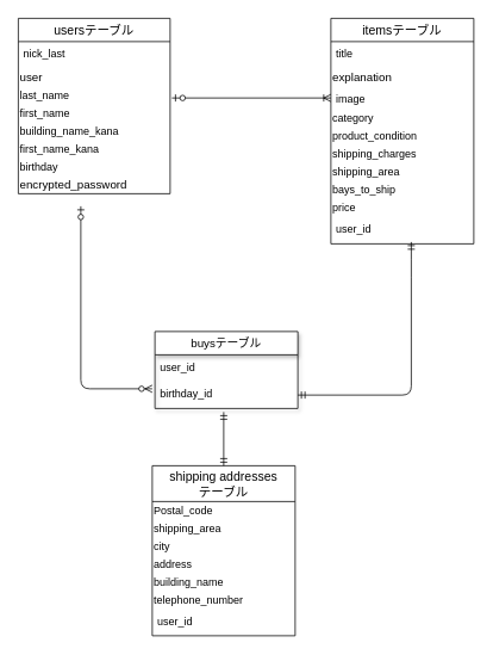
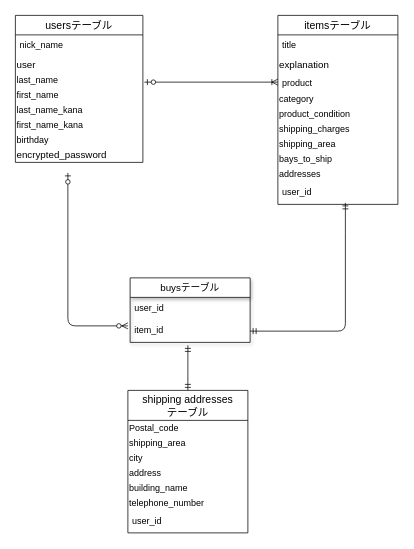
  <mxCell id="0" />
  <mxCell id="1" parent="0" />
  <mxCell id="2" value="usersテーブル" style="swimlane;fontStyle=0;childLayout=stackLayout;horizontal=1;startSize=26;horizontalStack=0;resizeParent=1;resizeParentMax=0;resizeLast=0;collapsible=1;marginBottom=0;align=center;fontSize=14;" parent="1" vertex="1"><mxGeometry x="20" y="20" width="170" height="196" as="geometry" /></mxCell>
- <mxCell id="3" value="nick_last" style="text;strokeColor=none;fillColor=none;spacingLeft=4;spacingRight=4;overflow=hidden;rotatable=0;points=[[0,0.5],[1,0.5]];portConstraint=eastwest;fontSize=12;shadow=0;" parent="2" vertex="1"><mxGeometry y="26" width="170" height="30" as="geometry" /></mxCell>
+ <mxCell id="3" value="nick_name" style="text;strokeColor=none;fillColor=none;spacingLeft=4;spacingRight=4;overflow=hidden;rotatable=0;points=[[0,0.5],[1,0.5]];portConstraint=eastwest;fontSize=12;shadow=0;" parent="2" vertex="1"><mxGeometry y="26" width="170" height="30" as="geometry" /></mxCell>
  <mxCell id="4" value="user" style="text;html=1;resizable=0;autosize=1;align=left;verticalAlign=middle;points=[];fillColor=none;strokeColor=none;rounded=0;shadow=0;fontSize=13;" parent="2" vertex="1"><mxGeometry y="56" width="170" height="20" as="geometry" /></mxCell>
  <mxCell id="5" value="last_name" style="text;html=1;resizable=0;autosize=1;align=left;verticalAlign=middle;points=[];fillColor=none;strokeColor=none;rounded=0;" vertex="1" parent="2"><mxGeometry y="76" width="170" height="20" as="geometry" /></mxCell>
  <mxCell id="6" value="first_name" style="text;html=1;resizable=0;autosize=1;align=left;verticalAlign=middle;points=[];fillColor=none;strokeColor=none;rounded=0;" vertex="1" parent="2"><mxGeometry y="96" width="170" height="20" as="geometry" /></mxCell>
- <mxCell id="7" value="building_name_kana" style="text;html=1;resizable=0;autosize=1;align=left;verticalAlign=middle;points=[];fillColor=none;strokeColor=none;rounded=0;" vertex="1" parent="2"><mxGeometry y="116" width="170" height="20" as="geometry" /></mxCell>
+ <mxCell id="7" value="last_name_kana" style="text;html=1;resizable=0;autosize=1;align=left;verticalAlign=middle;points=[];fillColor=none;strokeColor=none;rounded=0;" vertex="1" parent="2"><mxGeometry y="116" width="170" height="20" as="geometry" /></mxCell>
  <mxCell id="8" value="first_name_kana" style="text;html=1;resizable=0;autosize=1;align=left;verticalAlign=middle;points=[];fillColor=none;strokeColor=none;rounded=0;" vertex="1" parent="2"><mxGeometry y="136" width="170" height="20" as="geometry" /></mxCell>
  <mxCell id="9" value="birthday" style="text;html=1;resizable=0;autosize=1;align=left;verticalAlign=middle;points=[];fillColor=none;strokeColor=none;rounded=0;" vertex="1" parent="2"><mxGeometry y="156" width="170" height="20" as="geometry" /></mxCell>
  <mxCell id="10" value="encrypted_password" style="text;html=1;resizable=0;autosize=1;align=left;verticalAlign=middle;points=[];fillColor=none;strokeColor=none;rounded=0;shadow=0;fontSize=13;" parent="2" vertex="1"><mxGeometry y="176" width="170" height="20" as="geometry" /></mxCell>
  <mxCell id="11" value="itemsテーブル" style="swimlane;fontStyle=0;childLayout=stackLayout;horizontal=1;startSize=26;horizontalStack=0;resizeParent=1;resizeParentMax=0;resizeLast=0;collapsible=1;marginBottom=0;align=center;fontSize=14;" parent="1" vertex="1"><mxGeometry x="370" y="20" width="160" height="252" as="geometry" /></mxCell>
  <mxCell id="12" value="title" style="text;strokeColor=none;fillColor=none;spacingLeft=4;spacingRight=4;overflow=hidden;rotatable=0;points=[[0,0.5],[1,0.5]];portConstraint=eastwest;fontSize=12;" parent="11" vertex="1"><mxGeometry y="26" width="160" height="30" as="geometry" /></mxCell>
  <mxCell id="13" value="explanation" style="text;html=1;resizable=0;autosize=1;align=left;verticalAlign=middle;points=[];fillColor=none;strokeColor=none;rounded=0;shadow=0;fontSize=13;" parent="11" vertex="1"><mxGeometry y="56" width="160" height="20" as="geometry" /></mxCell>
- <mxCell id="14" value="image" style="text;strokeColor=none;fillColor=none;spacingLeft=4;spacingRight=4;overflow=hidden;rotatable=0;points=[[0,0.5],[1,0.5]];portConstraint=eastwest;fontSize=12;" parent="11" vertex="1"><mxGeometry y="76" width="160" height="26" as="geometry" /></mxCell>
+ <mxCell id="14" value="product" style="text;strokeColor=none;fillColor=none;spacingLeft=4;spacingRight=4;overflow=hidden;rotatable=0;points=[[0,0.5],[1,0.5]];portConstraint=eastwest;fontSize=12;" parent="11" vertex="1"><mxGeometry y="76" width="160" height="26" as="geometry" /></mxCell>
  <mxCell id="15" value="category" style="text;html=1;resizable=0;autosize=1;align=left;verticalAlign=middle;points=[];fillColor=none;strokeColor=none;rounded=0;" vertex="1" parent="11"><mxGeometry y="102" width="160" height="20" as="geometry" /></mxCell>
  <mxCell id="16" value="product_condition" style="text;html=1;resizable=0;autosize=1;align=left;verticalAlign=middle;points=[];fillColor=none;strokeColor=none;rounded=0;" vertex="1" parent="11"><mxGeometry y="122" width="160" height="20" as="geometry" /></mxCell>
  <mxCell id="17" value="shipping_charges" style="text;html=1;resizable=0;autosize=1;align=left;verticalAlign=middle;points=[];fillColor=none;strokeColor=none;rounded=0;" vertex="1" parent="11"><mxGeometry y="142" width="160" height="20" as="geometry" /></mxCell>
  <mxCell id="18" value="shipping_area" style="text;html=1;resizable=0;autosize=1;align=left;verticalAlign=middle;points=[];fillColor=none;strokeColor=none;rounded=0;" vertex="1" parent="11"><mxGeometry y="162" width="160" height="20" as="geometry" /></mxCell>
  <mxCell id="19" value="bays_to_ship" style="text;html=1;resizable=0;autosize=1;align=left;verticalAlign=middle;points=[];fillColor=none;strokeColor=none;rounded=0;" vertex="1" parent="11"><mxGeometry y="182" width="160" height="20" as="geometry" /></mxCell>
- <mxCell id="20" value="price" style="text;html=1;resizable=0;autosize=1;align=left;verticalAlign=middle;points=[];fillColor=none;strokeColor=none;rounded=0;" vertex="1" parent="11"><mxGeometry y="202" width="160" height="20" as="geometry" /></mxCell>
+ <mxCell id="20" value="addresses" style="text;html=1;resizable=0;autosize=1;align=left;verticalAlign=middle;points=[];fillColor=none;strokeColor=none;rounded=0;" vertex="1" parent="11"><mxGeometry y="202" width="160" height="20" as="geometry" /></mxCell>
  <mxCell id="21" value="user_id" style="text;strokeColor=none;fillColor=none;spacingLeft=4;spacingRight=4;overflow=hidden;rotatable=0;points=[[0,0.5],[1,0.5]];portConstraint=eastwest;fontSize=12;" parent="11" vertex="1"><mxGeometry y="222" width="160" height="30" as="geometry" /></mxCell>
  <mxCell id="22" value="buysテーブル" style="swimlane;fontStyle=0;childLayout=stackLayout;horizontal=1;startSize=26;horizontalStack=0;resizeParent=1;resizeParentMax=0;resizeLast=0;collapsible=1;marginBottom=0;align=center;fontSize=13;shadow=1;" parent="1" vertex="1"><mxGeometry x="173" y="370" width="160" height="86" as="geometry" /></mxCell>
  <mxCell id="23" value="user_id" style="text;strokeColor=none;fillColor=none;spacingLeft=4;spacingRight=4;overflow=hidden;rotatable=0;points=[[0,0.5],[1,0.5]];portConstraint=eastwest;fontSize=12;" parent="22" vertex="1"><mxGeometry y="26" width="160" height="30" as="geometry" /></mxCell>
- <mxCell id="24" value="birthday_id" style="text;strokeColor=none;fillColor=none;spacingLeft=4;spacingRight=4;overflow=hidden;rotatable=0;points=[[0,0.5],[1,0.5]];portConstraint=eastwest;fontSize=12;" parent="22" vertex="1"><mxGeometry y="56" width="160" height="30" as="geometry" /></mxCell>
+ <mxCell id="24" value="item_id" style="text;strokeColor=none;fillColor=none;spacingLeft=4;spacingRight=4;overflow=hidden;rotatable=0;points=[[0,0.5],[1,0.5]];portConstraint=eastwest;fontSize=12;" parent="22" vertex="1"><mxGeometry y="56" width="160" height="30" as="geometry" /></mxCell>
  <mxCell id="25" value="" style="fontSize=12;html=1;endArrow=ERoneToMany;startArrow=ERzeroToOne;sourcePerimeterSpacing=0;strokeWidth=1;entryX=0;entryY=0.5;entryDx=0;entryDy=0;" parent="1" target="14" edge="1"><mxGeometry width="100" height="100" relative="1" as="geometry"><mxPoint x="192" y="109" as="sourcePoint" /><mxPoint x="230" y="40" as="targetPoint" /></mxGeometry></mxCell>
  <mxCell id="26" value="shipping addresses&#10;テーブル" style="swimlane;fontStyle=0;childLayout=stackLayout;horizontal=1;startSize=40;horizontalStack=0;resizeParent=1;resizeParentMax=0;resizeLast=0;collapsible=1;marginBottom=0;align=center;fontSize=14;rotation=0;direction=east;" parent="1" vertex="1"><mxGeometry x="170" y="520" width="160" height="190" as="geometry" /></mxCell>
  <mxCell id="27" value="Postal_code" style="text;html=1;resizable=0;autosize=1;align=left;verticalAlign=middle;points=[];fillColor=none;strokeColor=none;rounded=0;textDirection=ltr;" vertex="1" parent="26"><mxGeometry y="40" width="160" height="20" as="geometry" /></mxCell>
  <mxCell id="28" value="shipping_area" style="text;html=1;resizable=0;autosize=1;align=left;verticalAlign=middle;points=[];fillColor=none;strokeColor=none;rounded=0;" vertex="1" parent="26"><mxGeometry y="60" width="160" height="20" as="geometry" /></mxCell>
  <mxCell id="29" value="city" style="text;html=1;resizable=0;autosize=1;align=left;verticalAlign=middle;points=[];fillColor=none;strokeColor=none;rounded=0;" vertex="1" parent="26"><mxGeometry y="80" width="160" height="20" as="geometry" /></mxCell>
  <mxCell id="30" value="address" style="text;html=1;resizable=0;autosize=1;align=left;verticalAlign=middle;points=[];fillColor=none;strokeColor=none;rounded=0;" vertex="1" parent="26"><mxGeometry y="100" width="160" height="20" as="geometry" /></mxCell>
  <mxCell id="31" value="building_name" style="text;html=1;resizable=0;autosize=1;align=left;verticalAlign=middle;points=[];fillColor=none;strokeColor=none;rounded=0;" vertex="1" parent="26"><mxGeometry y="120" width="160" height="20" as="geometry" /></mxCell>
  <mxCell id="32" value="telephone_number" style="text;html=1;resizable=0;autosize=1;align=left;verticalAlign=middle;points=[];fillColor=none;strokeColor=none;rounded=0;" vertex="1" parent="26"><mxGeometry y="140" width="160" height="20" as="geometry" /></mxCell>
  <mxCell id="33" value="user_id" style="text;strokeColor=none;fillColor=none;spacingLeft=4;spacingRight=4;overflow=hidden;rotatable=0;points=[[0,0.5],[1,0.5]];portConstraint=eastwest;fontSize=12;rotation=0;" parent="26" vertex="1"><mxGeometry y="160" width="160" height="30" as="geometry" /></mxCell>
  <mxCell id="34" value="" style="fontSize=12;html=1;endArrow=ERzeroToMany;startArrow=ERzeroToOne;sourcePerimeterSpacing=0;strokeWidth=1;" parent="1" edge="1"><mxGeometry width="100" height="100" relative="1" as="geometry"><mxPoint x="90" y="230" as="sourcePoint" /><mxPoint x="170" y="434" as="targetPoint" /><Array as="points"><mxPoint x="90" y="434" /></Array></mxGeometry></mxCell>
  <mxCell id="35" value="" style="fontSize=12;html=1;endArrow=ERmandOne;startArrow=ERmandOne;sourcePerimeterSpacing=0;strokeWidth=1;" parent="1" edge="1"><mxGeometry width="100" height="100" relative="1" as="geometry"><mxPoint x="250" y="520" as="sourcePoint" /><mxPoint x="250" y="460" as="targetPoint" /></mxGeometry></mxCell>
  <mxCell id="36" value="" style="fontSize=12;html=1;endArrow=ERmandOne;startArrow=ERmandOne;exitX=1;exitY=0.5;exitDx=0;exitDy=0;" edge="1" parent="1" source="24"><mxGeometry width="100" height="100" relative="1" as="geometry"><mxPoint x="240" y="250" as="sourcePoint" /><mxPoint x="460" y="270" as="targetPoint" /><Array as="points"><mxPoint x="460" y="441" /><mxPoint x="460" y="300" /></Array></mxGeometry></mxCell>
